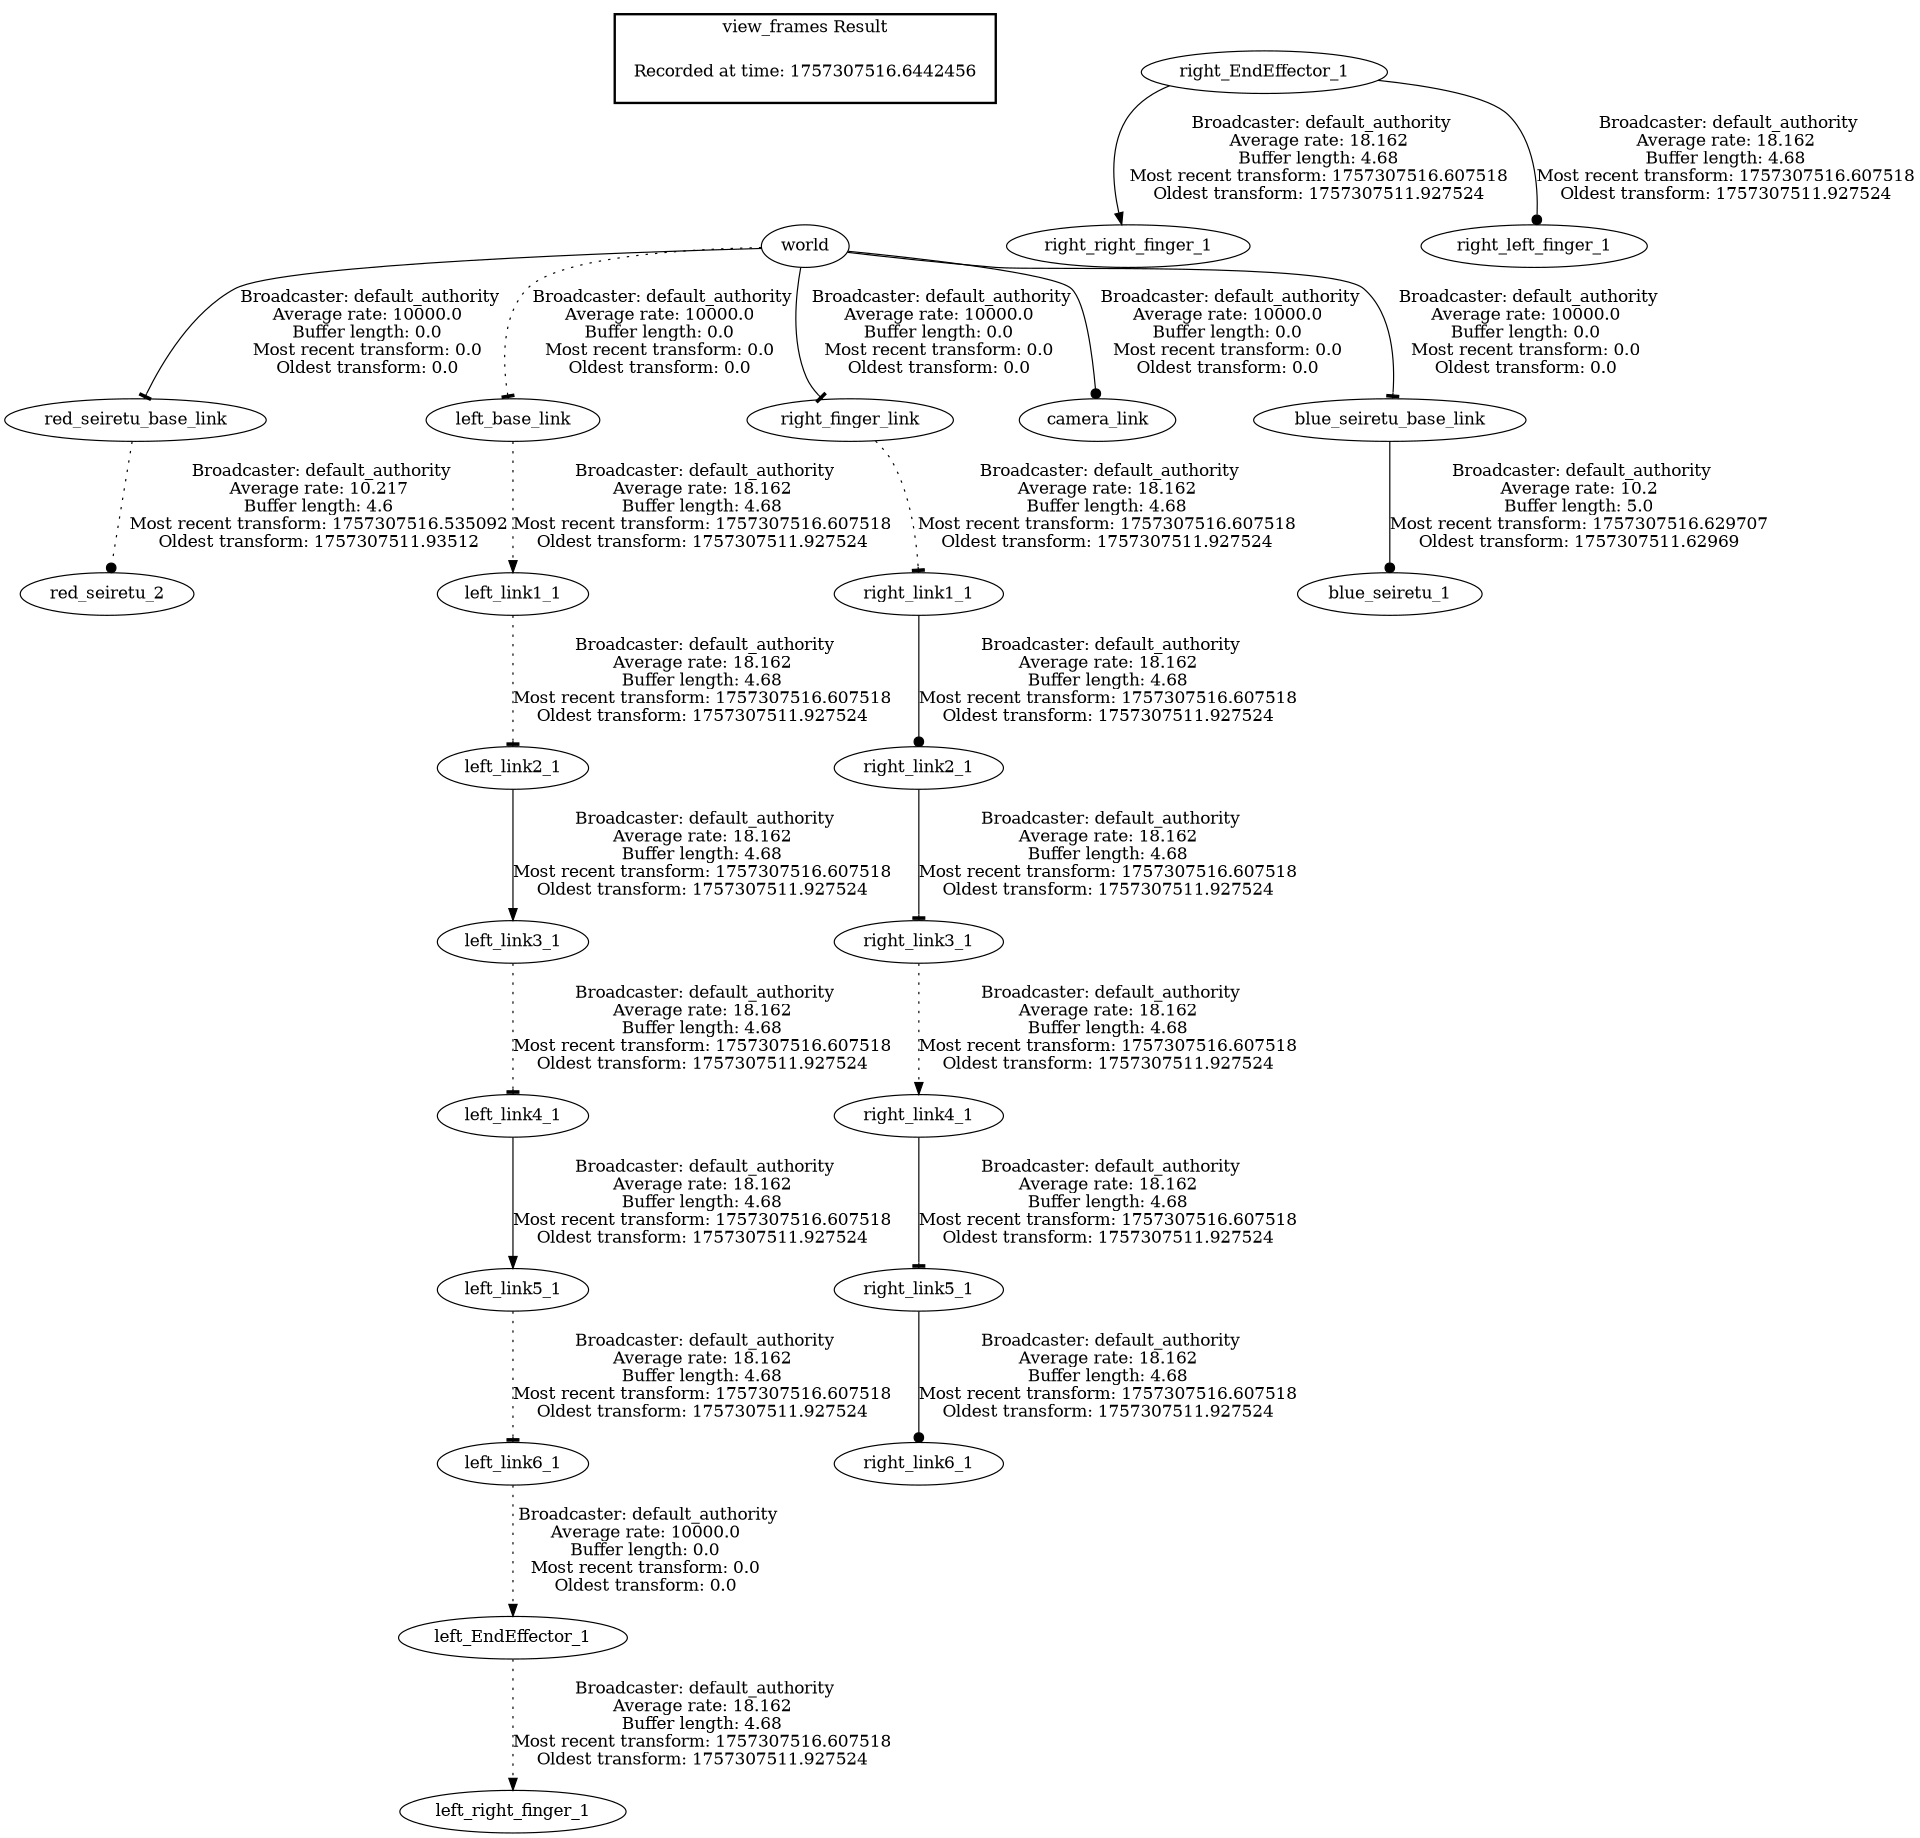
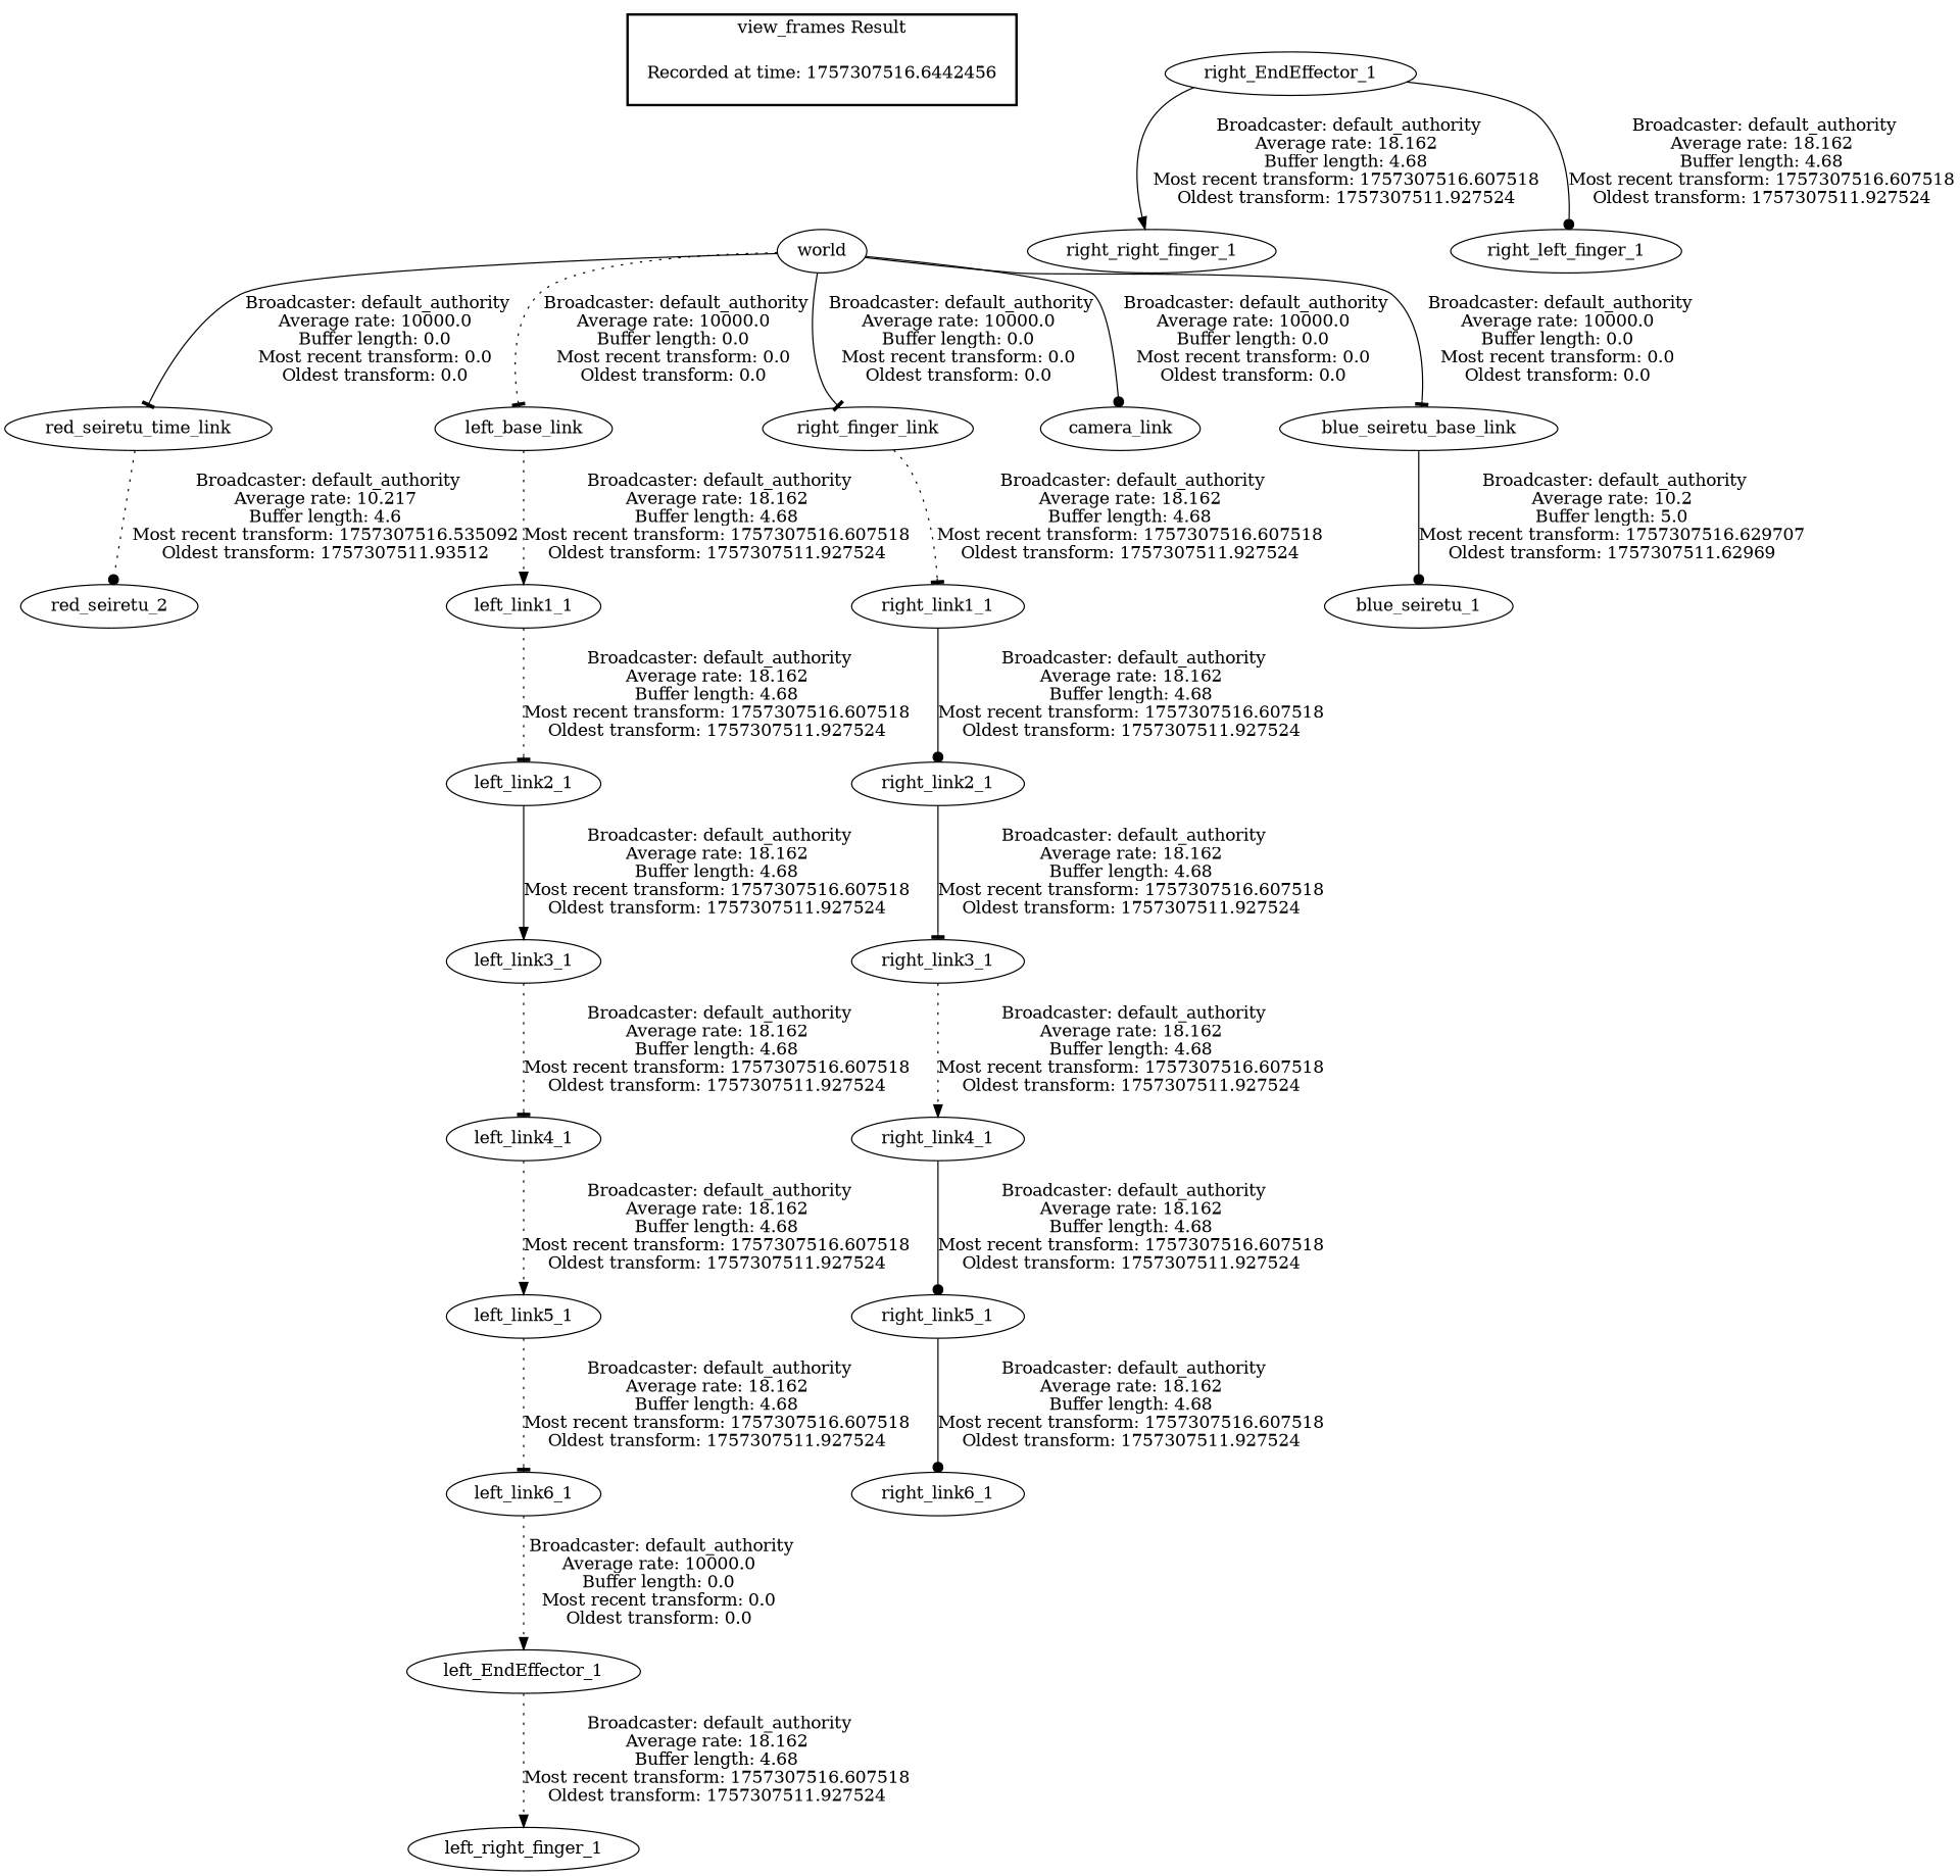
  digraph {
    edge [style=solid arrowhead=tee]
    "Recorded at time: 1757307516.6442456" [shape=plaintext]
    world
-   red_seiretu_base_link
+   red_seiretu_base_link [label=red_seiretu_time_link]
    left_base_link
    n5 [label=right_finger_link]
    camera_link
    blue_seiretu_base_link
    red_seiretu_2
    left_link1_1
    right_link1_1
    blue_seiretu_1
    left_link2_1
    left_link3_1
    left_link4_1
    left_link5_1
    left_link6_1
    left_EndEffector_1
    left_right_finger_1
    right_link2_1
    right_link3_1
    right_link4_1
    right_link5_1
    right_link6_1
    right_EndEffector_1
    right_right_finger_1
    right_left_finger_1
    subgraph cluster_1 {
      color=black
      label="view_frames Result"
      style=bold
      "Recorded at time: 1757307516.6442456"
    }
    "Recorded at time: 1757307516.6442456" -> world [style=invis arrowhead=""]
    world -> red_seiretu_base_link [label=" Broadcaster: default_authority\nAverage rate: 10000.0\nBuffer length: 0.0\nMost recent transform: 0.0\nOldest transform: 0.0\n"]
    world -> left_base_link [label=" Broadcaster: default_authority\nAverage rate: 10000.0\nBuffer length: 0.0\nMost recent transform: 0.0\nOldest transform: 0.0\n" style=dotted]
    world -> n5 [label=" Broadcaster: default_authority\nAverage rate: 10000.0\nBuffer length: 0.0\nMost recent transform: 0.0\nOldest transform: 0.0\n"]
    world -> camera_link [arrowhead=dot label=" Broadcaster: default_authority\nAverage rate: 10000.0\nBuffer length: 0.0\nMost recent transform: 0.0\nOldest transform: 0.0\n"]
    world -> blue_seiretu_base_link [label=" Broadcaster: default_authority\nAverage rate: 10000.0\nBuffer length: 0.0\nMost recent transform: 0.0\nOldest transform: 0.0\n"]
    red_seiretu_base_link -> red_seiretu_2 [arrowhead=dot label=" Broadcaster: default_authority\nAverage rate: 10.217\nBuffer length: 4.6\nMost recent transform: 1757307516.535092\nOldest transform: 1757307511.93512\n" style=dotted]
    left_base_link -> left_link1_1 [arrowhead=normal label=" Broadcaster: default_authority\nAverage rate: 18.162\nBuffer length: 4.68\nMost recent transform: 1757307516.607518\nOldest transform: 1757307511.927524\n" style=dotted]
    n5 -> right_link1_1 [label=" Broadcaster: default_authority\nAverage rate: 18.162\nBuffer length: 4.68\nMost recent transform: 1757307516.607518\nOldest transform: 1757307511.927524\n" style=dotted]
    blue_seiretu_base_link -> blue_seiretu_1 [arrowhead=dot label=" Broadcaster: default_authority\nAverage rate: 10.2\nBuffer length: 5.0\nMost recent transform: 1757307516.629707\nOldest transform: 1757307511.62969\n"]
    left_link1_1 -> left_link2_1 [label=" Broadcaster: default_authority\nAverage rate: 18.162\nBuffer length: 4.68\nMost recent transform: 1757307516.607518\nOldest transform: 1757307511.927524\n" style=dotted]
    right_link1_1 -> right_link2_1 [arrowhead=dot label=" Broadcaster: default_authority\nAverage rate: 18.162\nBuffer length: 4.68\nMost recent transform: 1757307516.607518\nOldest transform: 1757307511.927524\n"]
    left_link2_1 -> left_link3_1 [arrowhead=normal label=" Broadcaster: default_authority\nAverage rate: 18.162\nBuffer length: 4.68\nMost recent transform: 1757307516.607518\nOldest transform: 1757307511.927524\n"]
    left_link3_1 -> left_link4_1 [label=" Broadcaster: default_authority\nAverage rate: 18.162\nBuffer length: 4.68\nMost recent transform: 1757307516.607518\nOldest transform: 1757307511.927524\n" style=dotted]
-   left_link4_1 -> left_link5_1 [arrowhead=normal label=" Broadcaster: default_authority\nAverage rate: 18.162\nBuffer length: 4.68\nMost recent transform: 1757307516.607518\nOldest transform: 1757307511.927524\n"]
+   left_link4_1 -> left_link5_1 [arrowhead=normal label=" Broadcaster: default_authority\nAverage rate: 18.162\nBuffer length: 4.68\nMost recent transform: 1757307516.607518\nOldest transform: 1757307511.927524\n" style=dotted]
    left_link5_1 -> left_link6_1 [label=" Broadcaster: default_authority\nAverage rate: 18.162\nBuffer length: 4.68\nMost recent transform: 1757307516.607518\nOldest transform: 1757307511.927524\n" style=dotted]
    left_link6_1 -> left_EndEffector_1 [arrowhead=normal label=" Broadcaster: default_authority\nAverage rate: 10000.0\nBuffer length: 0.0\nMost recent transform: 0.0\nOldest transform: 0.0\n" style=dotted]
    left_EndEffector_1 -> left_right_finger_1 [arrowhead=normal label=" Broadcaster: default_authority\nAverage rate: 18.162\nBuffer length: 4.68\nMost recent transform: 1757307516.607518\nOldest transform: 1757307511.927524\n" style=dotted]
    right_link2_1 -> right_link3_1 [label=" Broadcaster: default_authority\nAverage rate: 18.162\nBuffer length: 4.68\nMost recent transform: 1757307516.607518\nOldest transform: 1757307511.927524\n"]
    right_link3_1 -> right_link4_1 [arrowhead=normal label=" Broadcaster: default_authority\nAverage rate: 18.162\nBuffer length: 4.68\nMost recent transform: 1757307516.607518\nOldest transform: 1757307511.927524\n" style=dotted]
-   right_link4_1 -> right_link5_1 [label=" Broadcaster: default_authority\nAverage rate: 18.162\nBuffer length: 4.68\nMost recent transform: 1757307516.607518\nOldest transform: 1757307511.927524\n"]
+   right_link4_1 -> right_link5_1 [arrowhead=dot label=" Broadcaster: default_authority\nAverage rate: 18.162\nBuffer length: 4.68\nMost recent transform: 1757307516.607518\nOldest transform: 1757307511.927524\n"]
    right_link5_1 -> right_link6_1 [arrowhead=dot label=" Broadcaster: default_authority\nAverage rate: 18.162\nBuffer length: 4.68\nMost recent transform: 1757307516.607518\nOldest transform: 1757307511.927524\n"]
    right_EndEffector_1 -> right_right_finger_1 [arrowhead=normal label=" Broadcaster: default_authority\nAverage rate: 18.162\nBuffer length: 4.68\nMost recent transform: 1757307516.607518\nOldest transform: 1757307511.927524\n"]
    right_EndEffector_1 -> right_left_finger_1 [arrowhead=dot label=" Broadcaster: default_authority\nAverage rate: 18.162\nBuffer length: 4.68\nMost recent transform: 1757307516.607518\nOldest transform: 1757307511.927524\n"]
  }
